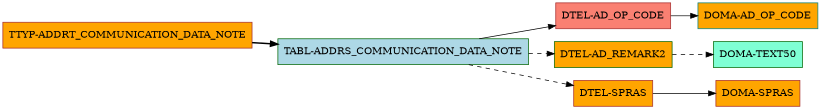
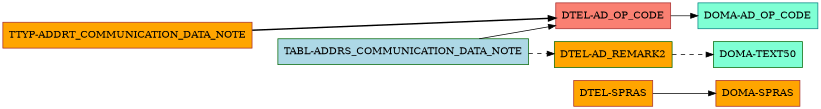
  digraph {
    rankdir=LR
    node [color=brown fillcolor=orange shape=box style=filled]
    edge [style=solid]
    "TABL-ADDRS_COMMUNICATION_DATA_NOTE" [color=darkgreen fillcolor=lightblue]
    "TTYP-ADDRT_COMMUNICATION_DATA_NOTE"
    "DTEL-AD_OP_CODE" [fillcolor=salmon]
    "DTEL-AD_REMARK2" [color=darkgreen]
    "DTEL-SPRAS"
-   "DOMA-AD_OP_CODE" [color=teal]
+   "DOMA-AD_OP_CODE" [color=teal fillcolor=aquamarine]
    "DOMA-TEXT50" [color=darkgreen fillcolor=aquamarine]
    "DOMA-SPRAS"
    "TABL-ADDRS_COMMUNICATION_DATA_NOTE" -> "DTEL-AD_OP_CODE"
    "TABL-ADDRS_COMMUNICATION_DATA_NOTE" -> "DTEL-AD_REMARK2" [style=dashed]
-   "TABL-ADDRS_COMMUNICATION_DATA_NOTE" -> "DTEL-SPRAS" [style=dashed]
-   "TTYP-ADDRT_COMMUNICATION_DATA_NOTE" -> "TABL-ADDRS_COMMUNICATION_DATA_NOTE" [style=bold]
+   "TTYP-ADDRT_COMMUNICATION_DATA_NOTE" -> "DTEL-AD_OP_CODE" [style=bold]
    "DTEL-AD_OP_CODE" -> "DOMA-AD_OP_CODE"
    "DTEL-AD_REMARK2" -> "DOMA-TEXT50" [style=dashed]
    "DTEL-SPRAS" -> "DOMA-SPRAS"
  }
